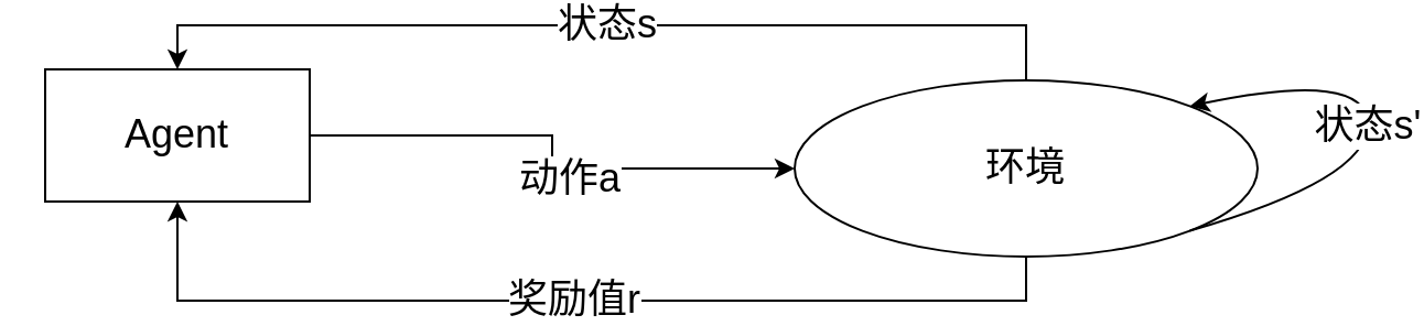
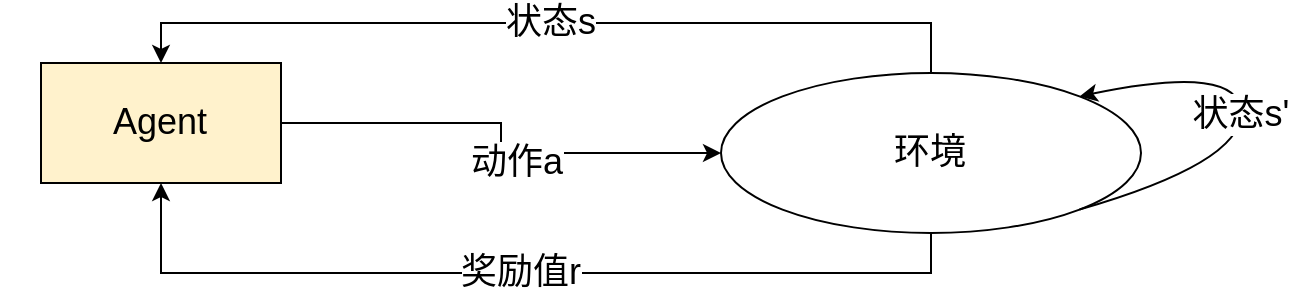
  <mxCell id="0" />
  <mxCell id="1" parent="0" />
  <mxCell id="2" style="edgeStyle=orthogonalEdgeStyle;rounded=0;orthogonalLoop=1;jettySize=auto;html=1;exitX=1;exitY=0.5;exitDx=0;exitDy=0;entryX=0;entryY=0.5;entryDx=0;entryDy=0;fontSize=18;" edge="1" parent="1" source="4" target="7"><mxGeometry relative="1" as="geometry" /></mxCell>
  <mxCell id="3" value="动作a" style="edgeLabel;html=1;align=center;verticalAlign=middle;resizable=0;points=[];fontSize=18;" vertex="1" connectable="0" parent="2"><mxGeometry x="0.127" y="-4" relative="1" as="geometry"><mxPoint as="offset" /></mxGeometry></mxCell>
- <mxCell id="4" value="&lt;font style=&quot;font-size: 18px;&quot;&gt;Agent&lt;/font&gt;" style="rounded=0;whiteSpace=wrap;html=1;" vertex="1" parent="1"><mxGeometry x="20" y="20" width="120" height="60" as="geometry" /></mxCell>
+ <mxCell id="4" value="&lt;font style=&quot;font-size: 18px;&quot;&gt;Agent&lt;/font&gt;" style="rounded=0;whiteSpace=wrap;html=1;fillColor=#fff2cc;" vertex="1" parent="1"><mxGeometry x="20" y="20" width="120" height="60" as="geometry" /></mxCell>
  <mxCell id="5" value="状态s" style="edgeStyle=orthogonalEdgeStyle;rounded=0;orthogonalLoop=1;jettySize=auto;html=1;exitX=0.5;exitY=0;exitDx=0;exitDy=0;entryX=0.5;entryY=0;entryDx=0;entryDy=0;fontSize=18;" edge="1" parent="1" source="7" target="4"><mxGeometry relative="1" as="geometry" /></mxCell>
  <mxCell id="6" value="奖励值r" style="edgeStyle=orthogonalEdgeStyle;rounded=0;orthogonalLoop=1;jettySize=auto;html=1;exitX=0.5;exitY=1;exitDx=0;exitDy=0;entryX=0.5;entryY=1;entryDx=0;entryDy=0;fontSize=18;" edge="1" parent="1" source="7" target="4"><mxGeometry relative="1" as="geometry" /></mxCell>
  <mxCell id="7" value="&lt;font style=&quot;font-size: 18px;&quot;&gt;环境&lt;/font&gt;" style="ellipse;whiteSpace=wrap;html=1;" vertex="1" parent="1"><mxGeometry x="360" y="25" width="210" height="80" as="geometry" /></mxCell>
  <mxCell id="8" value="状态s'" style="curved=1;endArrow=classic;html=1;rounded=0;fontSize=18;exitX=1;exitY=1;exitDx=0;exitDy=0;entryX=1;entryY=0;entryDx=0;entryDy=0;" edge="1" parent="1" source="7" target="7"><mxGeometry width="50" height="50" relative="1" as="geometry"><mxPoint x="630" y="80" as="sourcePoint" /><mxPoint x="680" y="30" as="targetPoint" /><Array as="points"><mxPoint x="620" y="70" /><mxPoint x="620" y="20" /></Array></mxGeometry></mxCell>
